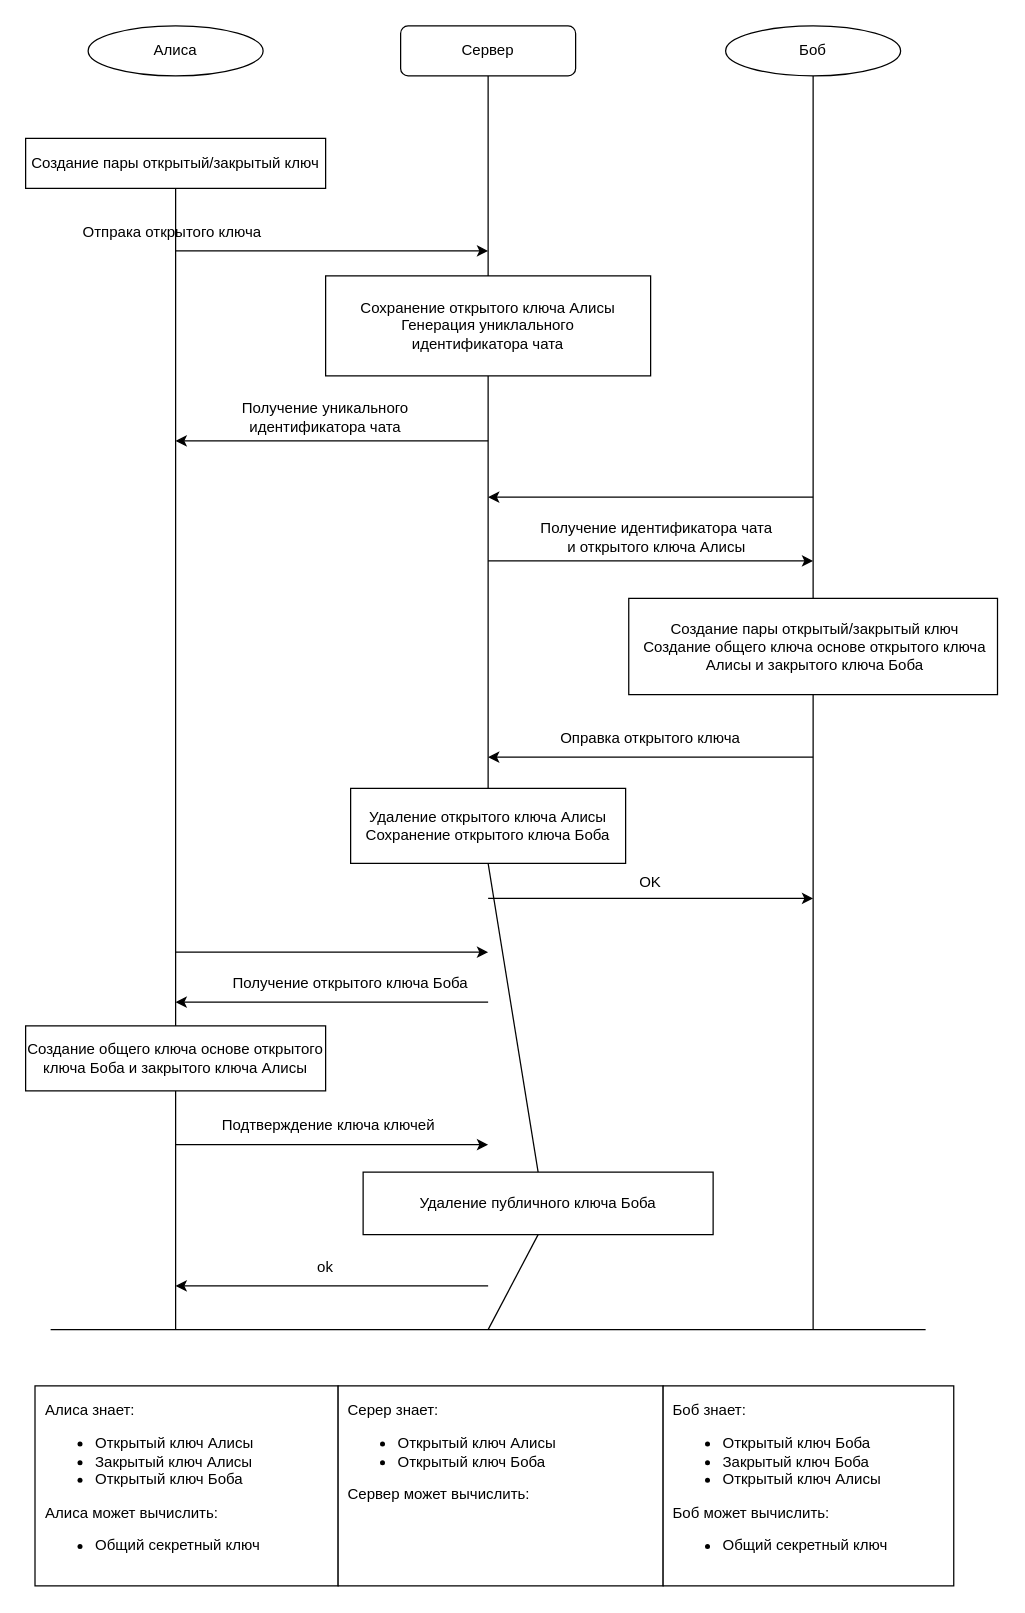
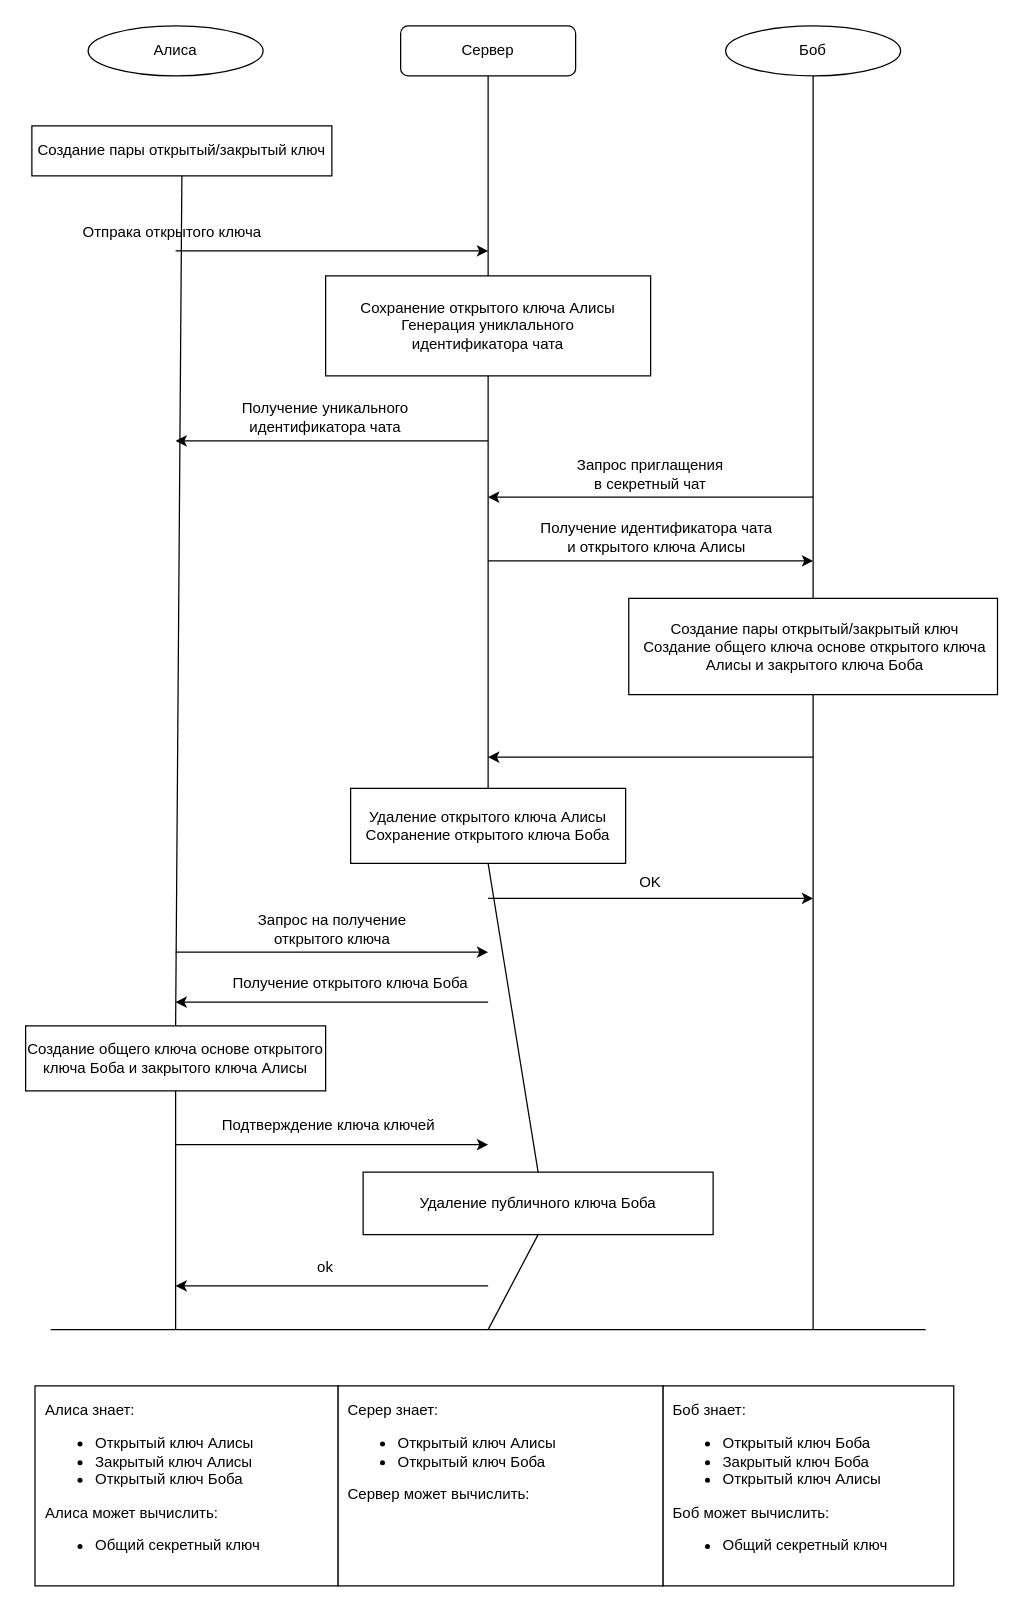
  <mxCell id="0" />
  <mxCell id="1" parent="0" />
  <mxCell id="2" value="Алиса" style="ellipse;whiteSpace=wrap;html=1;" parent="1" vertex="1"><mxGeometry x="70" y="20" width="140" height="40" as="geometry" /></mxCell>
  <mxCell id="3" value="Сервер" style="whiteSpace=wrap;html=1;rounded=1;" parent="1" vertex="1"><mxGeometry x="320" y="20" width="140" height="40" as="geometry" /></mxCell>
  <mxCell id="4" value="Боб" style="ellipse;whiteSpace=wrap;html=1;" parent="1" vertex="1"><mxGeometry x="580" y="20" width="140" height="40" as="geometry" /></mxCell>
- <mxCell id="5" value="Создание пары открытый/закрытый ключ" style="rounded=0;whiteSpace=wrap;html=1;" parent="1" vertex="1"><mxGeometry x="20" y="110" width="240" height="40" as="geometry" /></mxCell>
+ <mxCell id="5" value="Создание пары открытый/закрытый ключ" style="rounded=0;whiteSpace=wrap;html=1;" parent="1" vertex="1"><mxGeometry x="25" y="100" width="240" height="40" as="geometry" /></mxCell>
  <mxCell id="6" value="" style="endArrow=none;html=1;rounded=0;exitX=0.5;exitY=1;exitDx=0;exitDy=0;entryX=0.5;entryY=0;entryDx=0;entryDy=0;" parent="1" source="5" edge="1" target="28"><mxGeometry width="50" height="50" relative="1" as="geometry"><mxPoint x="310" y="240" as="sourcePoint" /><mxPoint x="140" y="670" as="targetPoint" /></mxGeometry></mxCell>
  <mxCell id="7" value="Сохранение открытого ключа Алисы&lt;br&gt;Генерация униклального &lt;br&gt;идентификатора чата" style="rounded=0;whiteSpace=wrap;html=1;" parent="1" vertex="1"><mxGeometry x="260" y="220" width="260" height="80" as="geometry" /></mxCell>
  <mxCell id="8" value="" style="endArrow=none;html=1;rounded=0;entryX=0.5;entryY=1;entryDx=0;entryDy=0;exitX=0.5;exitY=0;exitDx=0;exitDy=0;" parent="1" source="7" target="3" edge="1"><mxGeometry width="50" height="50" relative="1" as="geometry"><mxPoint x="310" y="240" as="sourcePoint" /><mxPoint x="360" y="190" as="targetPoint" /></mxGeometry></mxCell>
  <mxCell id="9" value="" style="endArrow=classic;html=1;rounded=0;" parent="1" edge="1"><mxGeometry width="50" height="50" relative="1" as="geometry"><mxPoint x="140" y="200" as="sourcePoint" /><mxPoint x="390" y="200" as="targetPoint" /></mxGeometry></mxCell>
  <mxCell id="10" value="Отпрака открытого ключа" style="text;html=1;strokeColor=none;fillColor=none;align=center;verticalAlign=middle;whiteSpace=wrap;rounded=0;" parent="1" vertex="1"><mxGeometry x="30" y="170" width="215" height="30" as="geometry" /></mxCell>
  <mxCell id="11" value="" style="endArrow=none;html=1;rounded=0;entryX=0.5;entryY=1;entryDx=0;entryDy=0;" parent="1" edge="1"><mxGeometry width="50" height="50" relative="1" as="geometry"><mxPoint x="390" y="630" as="sourcePoint" /><mxPoint x="390" y="300" as="targetPoint" /></mxGeometry></mxCell>
  <mxCell id="12" value="" style="endArrow=classic;html=1;rounded=0;" parent="1" edge="1"><mxGeometry width="50" height="50" relative="1" as="geometry"><mxPoint x="390" y="352" as="sourcePoint" /><mxPoint x="140" y="352" as="targetPoint" /></mxGeometry></mxCell>
  <mxCell id="13" value="Получение уникального идентификатора чата" style="text;html=1;strokeColor=none;fillColor=none;align=center;verticalAlign=middle;whiteSpace=wrap;rounded=0;" parent="1" vertex="1"><mxGeometry x="150" y="318" width="220" height="30" as="geometry" /></mxCell>
  <mxCell id="14" value="" style="endArrow=none;html=1;rounded=0;entryX=0.5;entryY=1;entryDx=0;entryDy=0;" parent="1" target="4" edge="1" source="18"><mxGeometry width="50" height="50" relative="1" as="geometry"><mxPoint x="650" y="400" as="sourcePoint" /><mxPoint x="450" y="150" as="targetPoint" /></mxGeometry></mxCell>
  <mxCell id="15" value="" style="endArrow=classic;html=1;rounded=0;" parent="1" edge="1"><mxGeometry width="50" height="50" relative="1" as="geometry"><mxPoint x="650" y="397" as="sourcePoint" /><mxPoint x="390" y="397" as="targetPoint" /></mxGeometry></mxCell>
+ <mxCell id="16" value="Запрос приглащения&lt;br&gt;в секретный чат" style="text;html=1;strokeColor=none;fillColor=none;align=center;verticalAlign=middle;whiteSpace=wrap;rounded=0;" parent="1" vertex="1"><mxGeometry x="415" y="364" width="210" height="30" as="geometry" /></mxCell>
  <mxCell id="17" value="" style="endArrow=classic;html=1;rounded=0;" parent="1" edge="1"><mxGeometry width="50" height="50" relative="1" as="geometry"><mxPoint x="390" y="448" as="sourcePoint" /><mxPoint x="650" y="448" as="targetPoint" /></mxGeometry></mxCell>
  <mxCell id="18" value="&lt;div style=&quot;text-align: center;&quot;&gt;&lt;span style=&quot;background-color: initial;&quot;&gt;Создание пары открытый/закрытый ключ&lt;/span&gt;&lt;/div&gt;&lt;div style=&quot;text-align: center;&quot;&gt;&lt;span style=&quot;background-color: initial;&quot;&gt;Создание общего ключа основе открытого ключа Алисы и закрытого ключа Боба&lt;/span&gt;&lt;br&gt;&lt;/div&gt;" style="rounded=0;whiteSpace=wrap;html=1;align=left;" parent="1" vertex="1"><mxGeometry x="502.5" y="478" width="295" height="77" as="geometry" /></mxCell>
  <mxCell id="19" value="" style="endArrow=none;html=1;rounded=0;entryX=0.5;entryY=1;entryDx=0;entryDy=0;" parent="1" target="18" edge="1"><mxGeometry width="50" height="50" relative="1" as="geometry"><mxPoint x="650" y="1063" as="sourcePoint" /><mxPoint x="650" y="560" as="targetPoint" /></mxGeometry></mxCell>
  <mxCell id="20" value="" style="endArrow=classic;html=1;rounded=0;" parent="1" edge="1"><mxGeometry width="50" height="50" relative="1" as="geometry"><mxPoint x="650" y="605" as="sourcePoint" /><mxPoint x="390" y="605" as="targetPoint" /></mxGeometry></mxCell>
- <mxCell id="21" value="Оправка открытого ключа" style="text;html=1;strokeColor=none;fillColor=none;align=center;verticalAlign=middle;whiteSpace=wrap;rounded=0;" parent="1" vertex="1"><mxGeometry x="420" y="575" width="200" height="30" as="geometry" /></mxCell>
  <mxCell id="22" value="" style="endArrow=classic;html=1;rounded=0;" parent="1" edge="1"><mxGeometry width="50" height="50" relative="1" as="geometry"><mxPoint x="390" y="718" as="sourcePoint" /><mxPoint x="650" y="718" as="targetPoint" /></mxGeometry></mxCell>
  <mxCell id="23" value="OK" style="text;html=1;strokeColor=none;fillColor=none;align=center;verticalAlign=middle;whiteSpace=wrap;rounded=0;" parent="1" vertex="1"><mxGeometry x="490" y="690" width="60" height="30" as="geometry" /></mxCell>
  <mxCell id="24" value="" style="endArrow=classic;html=1;rounded=0;" parent="1" edge="1"><mxGeometry width="50" height="50" relative="1" as="geometry"><mxPoint x="140" y="761" as="sourcePoint" /><mxPoint x="390" y="761" as="targetPoint" /></mxGeometry></mxCell>
+ <mxCell id="25" value="Запрос на получение открытого ключа" style="text;html=1;strokeColor=none;fillColor=none;align=center;verticalAlign=middle;whiteSpace=wrap;rounded=0;" parent="1" vertex="1"><mxGeometry x="183" y="728" width="165" height="30" as="geometry" /></mxCell>
  <mxCell id="26" value="" style="endArrow=classic;html=1;rounded=0;" parent="1" edge="1"><mxGeometry width="50" height="50" relative="1" as="geometry"><mxPoint x="390" y="801" as="sourcePoint" /><mxPoint x="140" y="801" as="targetPoint" /></mxGeometry></mxCell>
  <mxCell id="27" value="Получение открытого ключа Боба" style="text;html=1;strokeColor=none;fillColor=none;align=center;verticalAlign=middle;whiteSpace=wrap;rounded=0;" parent="1" vertex="1"><mxGeometry x="180" y="771" width="200" height="30" as="geometry" /></mxCell>
  <mxCell id="28" value="Создание общего ключа основе открытого ключа Боба и закрытого ключа Алисы" style="rounded=0;whiteSpace=wrap;html=1;" parent="1" vertex="1"><mxGeometry x="20" y="820" width="240" height="52" as="geometry" /></mxCell>
  <mxCell id="29" value="" style="endArrow=none;html=1;rounded=0;entryX=0.5;entryY=1;entryDx=0;entryDy=0;" parent="1" edge="1"><mxGeometry width="50" height="50" relative="1" as="geometry"><mxPoint x="140" y="1063" as="sourcePoint" /><mxPoint x="140" y="872" as="targetPoint" /></mxGeometry></mxCell>
  <mxCell id="30" value="" style="endArrow=none;html=1;rounded=0;" parent="1" edge="1"><mxGeometry width="50" height="50" relative="1" as="geometry"><mxPoint x="40" y="1063" as="sourcePoint" /><mxPoint x="740" y="1063" as="targetPoint" /></mxGeometry></mxCell>
  <mxCell id="31" value="" style="endArrow=classic;html=1;rounded=0;" parent="1" edge="1"><mxGeometry width="50" height="50" relative="1" as="geometry"><mxPoint x="140" y="915" as="sourcePoint" /><mxPoint x="390" y="915" as="targetPoint" /></mxGeometry></mxCell>
  <mxCell id="32" value="Подтверждение ключа ключей" style="text;html=1;strokeColor=none;fillColor=none;align=center;verticalAlign=middle;whiteSpace=wrap;rounded=0;" parent="1" vertex="1"><mxGeometry x="165" y="885" width="195" height="30" as="geometry" /></mxCell>
  <mxCell id="33" value="" style="endArrow=classic;html=1;rounded=0;" parent="1" edge="1"><mxGeometry width="50" height="50" relative="1" as="geometry"><mxPoint x="390" y="1028" as="sourcePoint" /><mxPoint x="140" y="1028" as="targetPoint" /></mxGeometry></mxCell>
  <mxCell id="34" value="ok" style="text;html=1;strokeColor=none;fillColor=none;align=center;verticalAlign=middle;whiteSpace=wrap;rounded=0;" parent="1" vertex="1"><mxGeometry x="230" y="998" width="60" height="30" as="geometry" /></mxCell>
  <mxCell id="35" value="Получение идентификатора чата и открытого ключа Алисы" style="text;html=1;strokeColor=none;fillColor=none;align=center;verticalAlign=middle;whiteSpace=wrap;rounded=0;" vertex="1" parent="1"><mxGeometry x="430" y="414" width="190" height="30" as="geometry" /></mxCell>
  <mxCell id="36" value="Удаление открытого ключа Алисы&lt;br&gt;Сохранение открытого ключа Боба" style="rounded=0;whiteSpace=wrap;html=1;" vertex="1" parent="1"><mxGeometry x="280" y="630" width="220" height="60" as="geometry" /></mxCell>
  <mxCell id="37" value="" style="endArrow=none;html=1;rounded=0;entryX=0.5;entryY=1;entryDx=0;entryDy=0;exitX=0.5;exitY=0;exitDx=0;exitDy=0;" edge="1" parent="1" source="38" target="36"><mxGeometry width="50" height="50" relative="1" as="geometry"><mxPoint x="390" y="980" as="sourcePoint" /><mxPoint x="410" y="910" as="targetPoint" /></mxGeometry></mxCell>
  <mxCell id="38" value="Удаление публичного ключа Боба" style="rounded=0;whiteSpace=wrap;html=1;" vertex="1" parent="1"><mxGeometry x="290" y="937" width="280" height="50" as="geometry" /></mxCell>
  <mxCell id="39" value="" style="endArrow=none;html=1;rounded=0;exitX=0.5;exitY=1;exitDx=0;exitDy=0;" edge="1" parent="1" source="38"><mxGeometry width="50" height="50" relative="1" as="geometry"><mxPoint x="330" y="1002" as="sourcePoint" /><mxPoint x="390" y="1063" as="targetPoint" /></mxGeometry></mxCell>
  <mxCell id="40" value="&lt;div style=&quot;&quot;&gt;&lt;span style=&quot;background-color: initial;&quot;&gt;Алиса знает:&lt;/span&gt;&lt;/div&gt;&lt;ul&gt;&lt;li style=&quot;&quot;&gt;Открытый ключ Алисы&lt;/li&gt;&lt;li style=&quot;&quot;&gt;Закрытый ключ Алисы&lt;/li&gt;&lt;li style=&quot;&quot;&gt;Открытый ключ Боба&lt;/li&gt;&lt;/ul&gt;&lt;div&gt;Алиса может вычислить:&lt;/div&gt;&lt;div&gt;&lt;ul&gt;&lt;li&gt;Общий секретный ключ&lt;/li&gt;&lt;/ul&gt;&lt;/div&gt;" style="rounded=0;whiteSpace=wrap;html=1;verticalAlign=top;align=left;spacingTop=0;spacing=8;" vertex="1" parent="1"><mxGeometry x="27.5" y="1108" width="242.5" height="160" as="geometry" /></mxCell>
  <mxCell id="41" value="&lt;div style=&quot;&quot;&gt;&lt;span style=&quot;background-color: initial;&quot;&gt;Серер знает:&lt;/span&gt;&lt;/div&gt;&lt;ul&gt;&lt;li style=&quot;&quot;&gt;Открытый ключ Алисы&lt;/li&gt;&lt;li style=&quot;&quot;&gt;&lt;span style=&quot;background-color: initial;&quot;&gt;Открытый ключ Боба&lt;/span&gt;&lt;br&gt;&lt;/li&gt;&lt;/ul&gt;&lt;div&gt;Сервер может вычислить:&lt;/div&gt;" style="rounded=0;whiteSpace=wrap;html=1;verticalAlign=top;align=left;spacing=8;" vertex="1" parent="1"><mxGeometry x="270" y="1108" width="260" height="160" as="geometry" /></mxCell>
  <mxCell id="42" value="&lt;div style=&quot;&quot;&gt;&lt;span style=&quot;background-color: initial;&quot;&gt;Боб знает:&lt;/span&gt;&lt;/div&gt;&lt;ul&gt;&lt;li style=&quot;&quot;&gt;Открытый ключ Боба&lt;/li&gt;&lt;li style=&quot;&quot;&gt;Закрытый ключ Боба&lt;/li&gt;&lt;li style=&quot;&quot;&gt;Открытый ключ Алисы&lt;/li&gt;&lt;/ul&gt;&lt;div&gt;Боб может вычислить:&lt;/div&gt;&lt;div&gt;&lt;ul&gt;&lt;li&gt;Общий секретный ключ&lt;/li&gt;&lt;/ul&gt;&lt;/div&gt;" style="rounded=0;whiteSpace=wrap;html=1;verticalAlign=top;align=left;spacing=8;" vertex="1" parent="1"><mxGeometry x="530" y="1108" width="232.5" height="160" as="geometry" /></mxCell>
